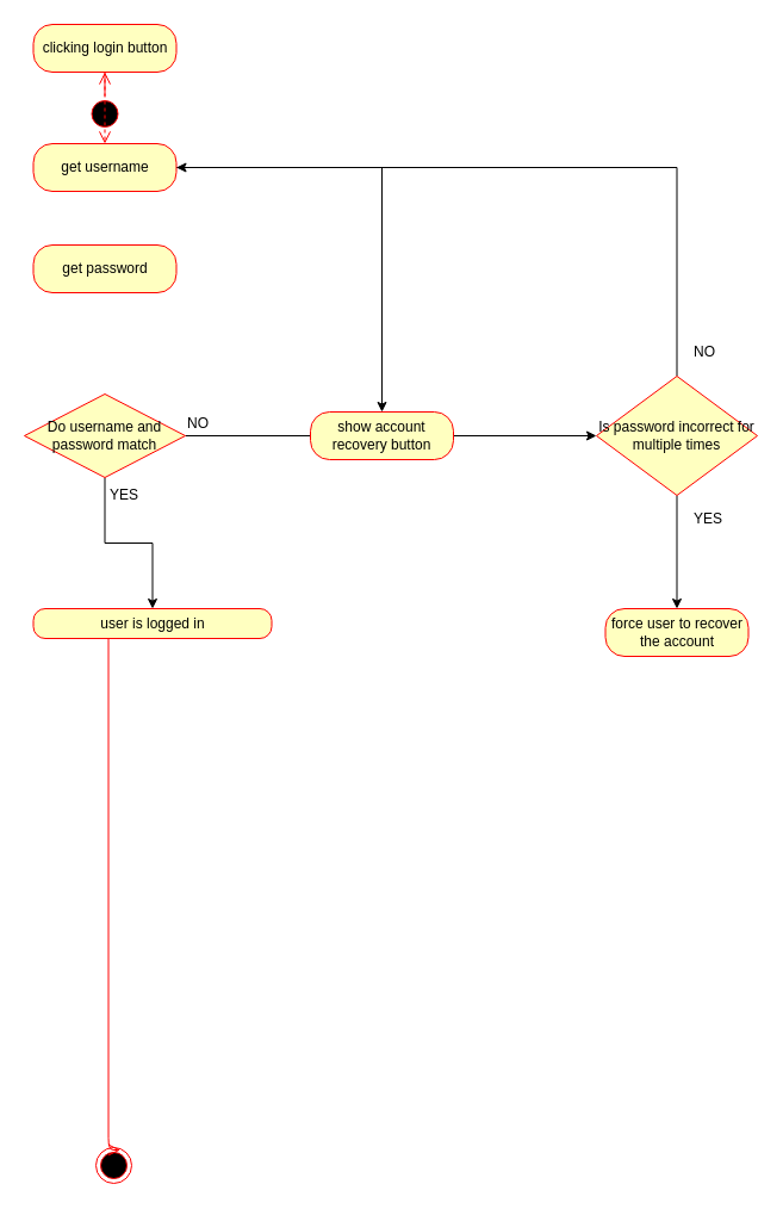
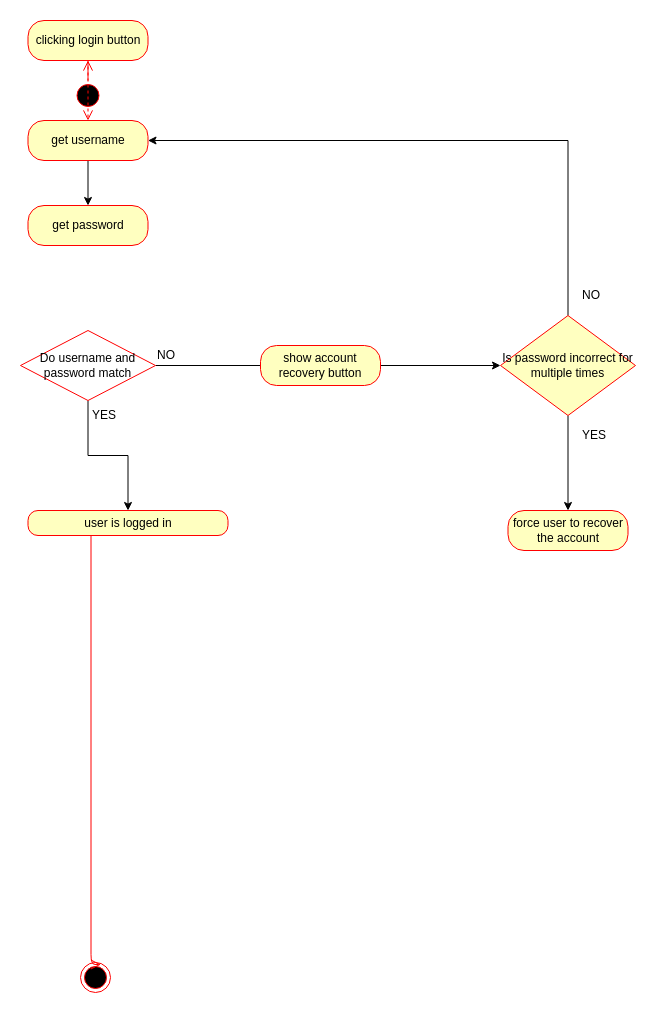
  <mxCell id="0" />
  <mxCell id="1" parent="0" />
  <mxCell id="2" value="" style="ellipse;html=1;shape=startState;fillColor=#000000;strokeColor=#ff0000;" parent="1" vertex="1"><mxGeometry x="72.5" y="80" width="30" height="30" as="geometry" /></mxCell>
  <mxCell id="3" value="" style="edgeStyle=orthogonalEdgeStyle;html=1;verticalAlign=bottom;endArrow=open;endSize=8;strokeColor=#ff0000;" parent="1" source="2" target="14" edge="1"><mxGeometry relative="1" as="geometry"><mxPoint x="87.5" y="170" as="targetPoint" /></mxGeometry></mxCell>
  <mxCell id="4" value="" style="ellipse;html=1;shape=endState;fillColor=#000000;strokeColor=#ff0000;" parent="1" vertex="1"><mxGeometry x="80" y="962" width="30" height="30" as="geometry" /></mxCell>
- <mxCell id="5" value="" style="edgeStyle=orthogonalEdgeStyle;rounded=0;orthogonalLoop=1;jettySize=auto;html=1;" edge="1" parent="1" source="6" target="19"><mxGeometry relative="1" as="geometry" /></mxCell>
+ <mxCell id="5" value="" style="edgeStyle=orthogonalEdgeStyle;rounded=0;orthogonalLoop=1;jettySize=auto;html=1;" edge="1" parent="1" source="6" target="10"><mxGeometry relative="1" as="geometry" /></mxCell>
  <mxCell id="6" value="get username" style="rounded=1;whiteSpace=wrap;html=1;arcSize=40;fontColor=#000000;fillColor=#ffffc0;strokeColor=#ff0000;" parent="1" vertex="1"><mxGeometry x="27.5" y="120" width="120" height="40" as="geometry" /></mxCell>
  <mxCell id="7" value="" style="edgeStyle=orthogonalEdgeStyle;rounded=0;orthogonalLoop=1;jettySize=auto;html=1;entryX=0.5;entryY=0;entryDx=0;entryDy=0;" edge="1" parent="1" source="9" target="16"><mxGeometry relative="1" as="geometry"><mxPoint x="87.5" y="470" as="targetPoint" /></mxGeometry></mxCell>
  <mxCell id="8" style="edgeStyle=orthogonalEdgeStyle;rounded=0;orthogonalLoop=1;jettySize=auto;html=1;entryX=0;entryY=0.5;entryDx=0;entryDy=0;" edge="1" parent="1" source="9" target="13"><mxGeometry relative="1" as="geometry" /></mxCell>
- <mxCell id="9" value="Do username and password match" style="rhombus;whiteSpace=wrap;html=1;fillColor=#ffffc0;strokeColor=#ff0000;" parent="1" vertex="1"><mxGeometry x="20" y="330" width="135" height="70" as="geometry" /></mxCell>
+ <mxCell id="9" value="Do username and password match" style="rhombus;whiteSpace=wrap;html=1;fillColor=#ffffff;strokeColor=#ff0000;" parent="1" vertex="1"><mxGeometry x="20" y="330" width="135" height="70" as="geometry" /></mxCell>
  <mxCell id="10" value="get password" style="rounded=1;whiteSpace=wrap;html=1;arcSize=40;fontColor=#000000;fillColor=#ffffc0;strokeColor=#ff0000;" parent="1" vertex="1"><mxGeometry x="27.5" y="205" width="120" height="40" as="geometry" /></mxCell>
  <mxCell id="11" style="edgeStyle=orthogonalEdgeStyle;rounded=0;orthogonalLoop=1;jettySize=auto;html=1;" edge="1" parent="1" source="13"><mxGeometry relative="1" as="geometry"><mxPoint x="147.5" y="140" as="targetPoint" /><Array as="points"><mxPoint x="390.5" y="140" /><mxPoint x="147.5" y="140" /></Array></mxGeometry></mxCell>
  <mxCell id="12" style="edgeStyle=orthogonalEdgeStyle;rounded=0;orthogonalLoop=1;jettySize=auto;html=1;entryX=0.5;entryY=0;entryDx=0;entryDy=0;" edge="1" parent="1" source="13" target="18"><mxGeometry relative="1" as="geometry" /></mxCell>
  <mxCell id="13" value="Is password incorrect for multiple times" style="rhombus;whiteSpace=wrap;html=1;fillColor=#ffffc0;strokeColor=#ff0000;" parent="1" vertex="1"><mxGeometry x="500" y="315" width="135" height="100" as="geometry" /></mxCell>
  <mxCell id="14" value="clicking login button" style="rounded=1;whiteSpace=wrap;html=1;arcSize=40;fontColor=#000000;fillColor=#ffffc0;strokeColor=#ff0000;" parent="1" vertex="1"><mxGeometry x="27.5" y="20" width="120" height="40" as="geometry" /></mxCell>
  <mxCell id="15" value="" style="edgeStyle=orthogonalEdgeStyle;html=1;verticalAlign=bottom;endArrow=open;endSize=8;strokeColor=#ff0000;entryX=0.5;entryY=0;entryDx=0;entryDy=0;dashed=1;" parent="1" source="14" target="6" edge="1"><mxGeometry relative="1" as="geometry"><mxPoint x="-40" y="110" as="targetPoint" /></mxGeometry></mxCell>
  <mxCell id="16" value="user is logged in" style="rounded=1;whiteSpace=wrap;html=1;arcSize=40;fontColor=#000000;fillColor=#ffffc0;strokeColor=#ff0000;" parent="1" vertex="1"><mxGeometry x="27.5" y="510" width="200" height="25" as="geometry" /></mxCell>
  <mxCell id="17" value="" style="edgeStyle=orthogonalEdgeStyle;html=1;verticalAlign=bottom;endArrow=open;endSize=8;strokeColor=#ff0000;entryX=1;entryY=0;entryDx=0;entryDy=0;" parent="1" source="16" edge="1"><mxGeometry relative="1" as="geometry"><mxPoint x="100.5" y="964" as="targetPoint" /><Array as="points"><mxPoint x="90.5" y="964" /></Array></mxGeometry></mxCell>
  <mxCell id="18" value="force user to recover the account" style="rounded=1;whiteSpace=wrap;html=1;arcSize=40;fontColor=#000000;fillColor=#ffffc0;strokeColor=#ff0000;" vertex="1" parent="1"><mxGeometry x="507.5" y="510" width="120" height="40" as="geometry" /></mxCell>
  <mxCell id="19" value="show account recovery button" style="rounded=1;whiteSpace=wrap;html=1;arcSize=40;fontColor=#000000;fillColor=#ffffc0;strokeColor=#ff0000;" vertex="1" parent="1"><mxGeometry x="260" y="345" width="120" height="40" as="geometry" /></mxCell>
  <mxCell id="20" value="YES" style="text;html=1;resizable=0;points=[];autosize=1;align=left;verticalAlign=top;spacingTop=-4;" vertex="1" parent="1"><mxGeometry x="90" y="405" width="40" height="20" as="geometry" /></mxCell>
  <mxCell id="21" value="YES" style="text;html=1;resizable=0;points=[];autosize=1;align=left;verticalAlign=top;spacingTop=-4;" vertex="1" parent="1"><mxGeometry x="580" y="425" width="40" height="20" as="geometry" /></mxCell>
  <mxCell id="22" value="NO" style="text;html=1;resizable=0;points=[];autosize=1;align=left;verticalAlign=top;spacingTop=-4;" vertex="1" parent="1"><mxGeometry x="155" y="345" width="30" height="20" as="geometry" /></mxCell>
  <mxCell id="23" value="NO" style="text;html=1;resizable=0;points=[];autosize=1;align=left;verticalAlign=top;spacingTop=-4;" vertex="1" parent="1"><mxGeometry x="580" y="285" width="30" height="20" as="geometry" /></mxCell>
